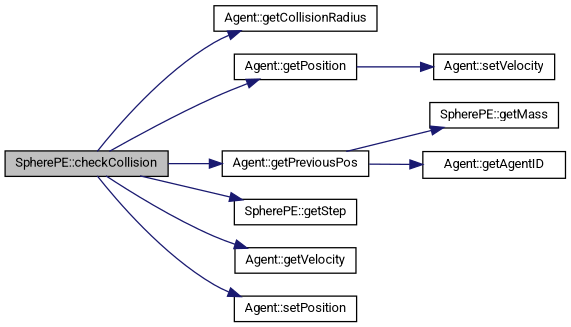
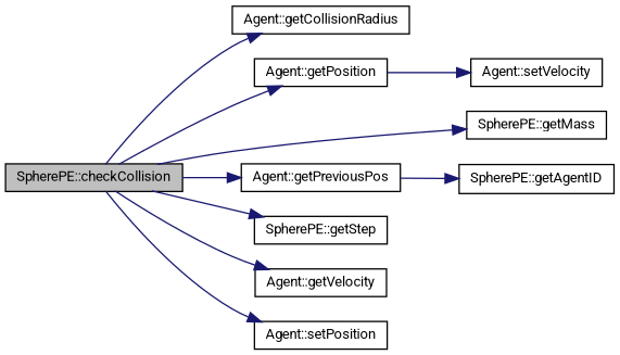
  digraph {
    fontname=Roboto
    rankdir=LR
    node [color=black fillcolor=white fontname=Roboto fontsize=10 shape=record style=filled]
    edge [color=midnightblue fontname=Roboto fontsize=10 labelfontname=FreeSans labelfontsize=10 style=solid]
    n1 [fillcolor=grey75 fontcolor=black height=0.2 label="SpherePE::checkCollision" width=0.4]
    n2 [height=0.2 label="Agent::getCollisionRadius" width=0.4]
    n3 [height=0.2 label="SpherePE::getMass" width=0.4]
    n4 [height=0.2 label="Agent::getPosition" width=0.4]
    n5 [height=0.2 label="Agent::getPreviousPos" width=0.4]
    n6 [height=0.2 label="SpherePE::getStep" width=0.4]
    n7 [height=0.2 label="Agent::getVelocity" width=0.4]
    n8 [height=0.2 label="Agent::setPosition" width=0.4]
-   n9 [height=0.2 label="Agent::getAgentID" width=0.4]
+   n9 [height=0.2 label="SpherePE::getAgentID" width=0.4]
    n10 [height=0.2 label="Agent::setVelocity" width=0.4]
    n1 -> n2
-   n5 -> n3
+   n1 -> n3
    n1 -> n4
    n1 -> n5
    n1 -> n6
    n1 -> n7
    n1 -> n8
    n4 -> n10
    n5 -> n9
  }
